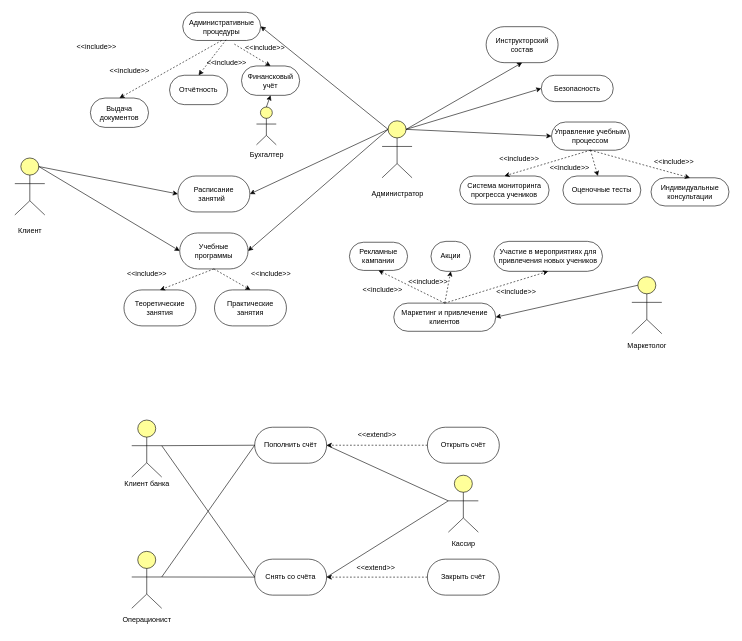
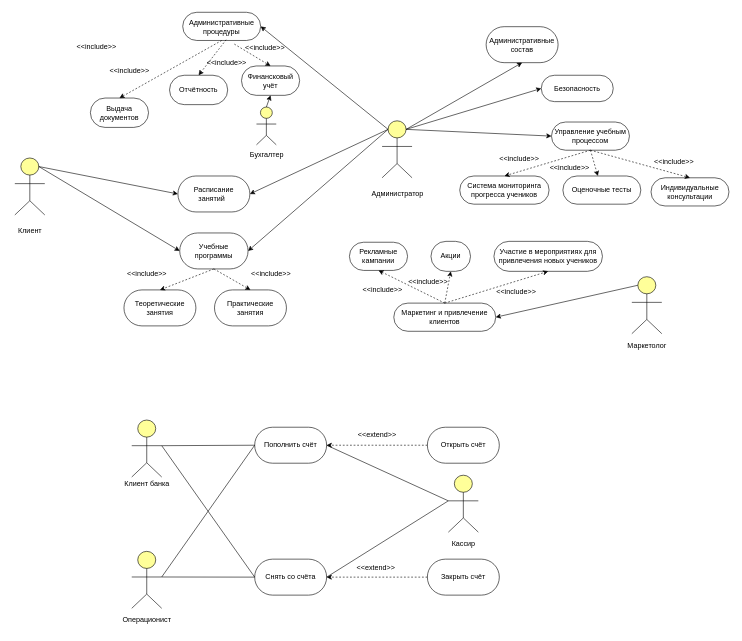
  <mxCell id="0" />
  <mxCell id="1" parent="0" />
  <mxCell id="2" value="" style="html=1;whiteSpace=wrap;fillColor=#ffff99;shape=mxgraph.archimate3.actor;fontSize=14;" vertex="1" parent="1"><mxGeometry x="24" y="263" width="50" height="95" as="geometry" /></mxCell>
  <mxCell id="3" value="" style="html=1;whiteSpace=wrap;fillColor=#ffff99;shape=mxgraph.archimate3.actor;fontSize=14;" vertex="1" parent="1"><mxGeometry x="636.5" y="201" width="50" height="95" as="geometry" /></mxCell>
  <mxCell id="4" value="Клиент" style="text;html=1;align=center;verticalAlign=middle;resizable=0;points=[];autosize=1;strokeColor=none;fillColor=none;" vertex="1" parent="1"><mxGeometry x="20" y="371" width="58" height="26" as="geometry" /></mxCell>
  <mxCell id="5" value="Администратор" style="text;html=1;align=center;verticalAlign=middle;resizable=0;points=[];autosize=1;strokeColor=none;fillColor=none;" vertex="1" parent="1"><mxGeometry x="609" y="310" width="105" height="26" as="geometry" /></mxCell>
  <mxCell id="6" value="Административные процедуры" style="rounded=1;whiteSpace=wrap;html=1;arcSize=50;" vertex="1" parent="1"><mxGeometry x="304" y="20" width="130" height="47" as="geometry" /></mxCell>
  <mxCell id="7" value="" style="endArrow=classic;html=1;rounded=0;exitX=0.2;exitY=0.15;exitDx=0;exitDy=0;exitPerimeter=0;entryX=1;entryY=0.5;entryDx=0;entryDy=0;" edge="1" parent="1" source="3" target="6"><mxGeometry width="50" height="50" relative="1" as="geometry"><mxPoint x="347" y="279" as="sourcePoint" /><mxPoint x="397" y="229" as="targetPoint" /></mxGeometry></mxCell>
  <mxCell id="8" value="Выдача документов" style="rounded=1;whiteSpace=wrap;html=1;arcSize=50;" vertex="1" parent="1"><mxGeometry x="150" y="163" width="97" height="49" as="geometry" /></mxCell>
  <mxCell id="9" value="" style="endArrow=classic;html=1;rounded=0;exitX=0.5;exitY=1;exitDx=0;exitDy=0;entryX=0.5;entryY=0;entryDx=0;entryDy=0;dashed=1;" edge="1" parent="1" source="6" target="8"><mxGeometry width="50" height="50" relative="1" as="geometry"><mxPoint x="347" y="77" as="sourcePoint" /><mxPoint x="174" y="121" as="targetPoint" /></mxGeometry></mxCell>
  <mxCell id="10" value="" style="html=1;whiteSpace=wrap;fillColor=#ffff99;shape=mxgraph.archimate3.actor;fontSize=14;" vertex="1" parent="1"><mxGeometry x="427" y="178" width="33" height="63" as="geometry" /></mxCell>
  <mxCell id="11" value="Финансковый учёт" style="rounded=1;whiteSpace=wrap;html=1;arcSize=50;" vertex="1" parent="1"><mxGeometry x="402" y="109.5" width="97" height="49" as="geometry" /></mxCell>
  <mxCell id="12" value="" style="endArrow=classic;html=1;rounded=0;exitX=0.662;exitY=1.128;exitDx=0;exitDy=0;entryX=0.5;entryY=0;entryDx=0;entryDy=0;dashed=1;exitPerimeter=0;" edge="1" parent="1" source="6" target="11"><mxGeometry width="50" height="50" relative="1" as="geometry"><mxPoint x="379" y="77" as="sourcePoint" /><mxPoint x="302" y="118" as="targetPoint" /></mxGeometry></mxCell>
  <mxCell id="13" value="" style="endArrow=classic;html=1;rounded=0;exitX=0.5;exitY=0;exitDx=0;exitDy=0;exitPerimeter=0;entryX=0.5;entryY=1;entryDx=0;entryDy=0;" edge="1" parent="1" source="10" target="11"><mxGeometry width="50" height="50" relative="1" as="geometry"><mxPoint x="347" y="279" as="sourcePoint" /><mxPoint x="397" y="229" as="targetPoint" /></mxGeometry></mxCell>
  <mxCell id="14" value="Бухгалтер" style="text;html=1;align=center;verticalAlign=middle;resizable=0;points=[];autosize=1;strokeColor=none;fillColor=none;" vertex="1" parent="1"><mxGeometry x="406.5" y="245" width="74" height="26" as="geometry" /></mxCell>
  <mxCell id="15" value="Отчётность" style="rounded=1;whiteSpace=wrap;html=1;arcSize=50;" vertex="1" parent="1"><mxGeometry x="282" y="125" width="97" height="49" as="geometry" /></mxCell>
  <mxCell id="16" value="" style="endArrow=classic;html=1;rounded=0;exitX=0.557;exitY=0.974;exitDx=0;exitDy=0;entryX=0.5;entryY=0;entryDx=0;entryDy=0;dashed=1;exitPerimeter=0;" edge="1" parent="1" source="6" target="15"><mxGeometry width="50" height="50" relative="1" as="geometry"><mxPoint x="379" y="77" as="sourcePoint" /><mxPoint x="217" y="120" as="targetPoint" /></mxGeometry></mxCell>
  <mxCell id="17" value="" style="html=1;whiteSpace=wrap;fillColor=#ffff99;shape=mxgraph.archimate3.actor;fontSize=14;" vertex="1" parent="1"><mxGeometry x="1053" y="461" width="50" height="95" as="geometry" /></mxCell>
  <mxCell id="18" value="Маркетолог" style="text;html=1;align=center;verticalAlign=middle;resizable=0;points=[];autosize=1;strokeColor=none;fillColor=none;" vertex="1" parent="1"><mxGeometry x="1036.5" y="563" width="83" height="26" as="geometry" /></mxCell>
  <mxCell id="19" value="Маркетинг и привлечение клиентов" style="rounded=1;whiteSpace=wrap;html=1;arcSize=50;" vertex="1" parent="1"><mxGeometry x="656" y="505" width="170" height="47" as="geometry" /></mxCell>
  <mxCell id="20" value="" style="endArrow=classic;html=1;rounded=0;exitX=0.2;exitY=0.15;exitDx=0;exitDy=0;exitPerimeter=0;entryX=1;entryY=0.5;entryDx=0;entryDy=0;" edge="1" parent="1" source="17" target="19"><mxGeometry width="50" height="50" relative="1" as="geometry"><mxPoint x="736" y="420" as="sourcePoint" /><mxPoint x="786" y="370" as="targetPoint" /></mxGeometry></mxCell>
  <mxCell id="21" value="Рекламные кампании" style="rounded=1;whiteSpace=wrap;html=1;arcSize=50;" vertex="1" parent="1"><mxGeometry x="582" y="403.5" width="97" height="47" as="geometry" /></mxCell>
  <mxCell id="22" value="" style="endArrow=classic;html=1;rounded=0;exitX=0.5;exitY=0;exitDx=0;exitDy=0;entryX=0.5;entryY=1;entryDx=0;entryDy=0;dashed=1;" edge="1" parent="1" source="19" target="21"><mxGeometry width="50" height="50" relative="1" as="geometry"><mxPoint x="736" y="441" as="sourcePoint" /><mxPoint x="786" y="391" as="targetPoint" /></mxGeometry></mxCell>
  <mxCell id="23" value="Акции" style="rounded=1;whiteSpace=wrap;html=1;arcSize=50;" vertex="1" parent="1"><mxGeometry x="718" y="402" width="66" height="50" as="geometry" /></mxCell>
  <mxCell id="24" value="" style="endArrow=classic;html=1;rounded=0;exitX=0.5;exitY=0;exitDx=0;exitDy=0;entryX=0.5;entryY=1;entryDx=0;entryDy=0;dashed=1;" edge="1" parent="1" source="19" target="23"><mxGeometry width="50" height="50" relative="1" as="geometry"><mxPoint x="736" y="441" as="sourcePoint" /><mxPoint x="786" y="391" as="targetPoint" /></mxGeometry></mxCell>
  <mxCell id="25" value="Участие в мероприятиях для привлечения новых учеников" style="rounded=1;whiteSpace=wrap;html=1;arcSize=50;" vertex="1" parent="1"><mxGeometry x="823" y="402" width="181" height="50" as="geometry" /></mxCell>
  <mxCell id="26" value="" style="endArrow=classic;html=1;rounded=0;exitX=0.5;exitY=0;exitDx=0;exitDy=0;entryX=0.5;entryY=1;entryDx=0;entryDy=0;dashed=1;" edge="1" parent="1" source="19" target="25"><mxGeometry width="50" height="50" relative="1" as="geometry"><mxPoint x="736" y="441" as="sourcePoint" /><mxPoint x="786" y="391" as="targetPoint" /></mxGeometry></mxCell>
  <mxCell id="27" value="Управление учебным процессом" style="rounded=1;whiteSpace=wrap;html=1;arcSize=50;" vertex="1" parent="1"><mxGeometry x="919" y="203" width="130" height="47" as="geometry" /></mxCell>
  <mxCell id="28" value="" style="endArrow=classic;html=1;rounded=0;exitX=0.8;exitY=0.15;exitDx=0;exitDy=0;exitPerimeter=0;entryX=0;entryY=0.5;entryDx=0;entryDy=0;" edge="1" parent="1" source="3" target="27"><mxGeometry width="50" height="50" relative="1" as="geometry"><mxPoint x="726" y="315" as="sourcePoint" /><mxPoint x="776" y="265" as="targetPoint" /></mxGeometry></mxCell>
  <mxCell id="29" value="Система мониторинга прогресса учеников" style="rounded=1;whiteSpace=wrap;html=1;arcSize=50;" vertex="1" parent="1"><mxGeometry x="766" y="293" width="149" height="47" as="geometry" /></mxCell>
  <mxCell id="30" value="" style="endArrow=classic;html=1;rounded=0;exitX=0.5;exitY=1;exitDx=0;exitDy=0;entryX=0.5;entryY=0;entryDx=0;entryDy=0;dashed=1;" edge="1" parent="1" source="27" target="29"><mxGeometry width="50" height="50" relative="1" as="geometry"><mxPoint x="726" y="315" as="sourcePoint" /><mxPoint x="776" y="265" as="targetPoint" /></mxGeometry></mxCell>
  <mxCell id="31" value="Оценочные тесты" style="rounded=1;whiteSpace=wrap;html=1;arcSize=50;" vertex="1" parent="1"><mxGeometry x="938" y="293" width="130" height="47" as="geometry" /></mxCell>
  <mxCell id="32" value="" style="endArrow=classic;html=1;rounded=0;dashed=1;exitX=0.5;exitY=1;exitDx=0;exitDy=0;" edge="1" parent="1" source="27" target="31"><mxGeometry width="50" height="50" relative="1" as="geometry"><mxPoint x="726" y="315" as="sourcePoint" /><mxPoint x="776" y="265" as="targetPoint" /></mxGeometry></mxCell>
  <mxCell id="33" value="Индивидуальные консультации" style="rounded=1;whiteSpace=wrap;html=1;arcSize=50;" vertex="1" parent="1"><mxGeometry x="1085" y="296" width="130" height="47" as="geometry" /></mxCell>
  <mxCell id="34" value="" style="endArrow=classic;html=1;rounded=0;entryX=0.5;entryY=0;entryDx=0;entryDy=0;exitX=0.5;exitY=1;exitDx=0;exitDy=0;dashed=1;" edge="1" parent="1" source="27" target="33"><mxGeometry width="50" height="50" relative="1" as="geometry"><mxPoint x="1085" y="244" as="sourcePoint" /><mxPoint x="776" y="279" as="targetPoint" /></mxGeometry></mxCell>
  <mxCell id="35" value="Безопасность" style="rounded=1;whiteSpace=wrap;html=1;arcSize=50;" vertex="1" parent="1"><mxGeometry x="902" y="125" width="120" height="44" as="geometry" /></mxCell>
  <mxCell id="36" value="" style="endArrow=classic;html=1;rounded=0;entryX=0;entryY=0.5;entryDx=0;entryDy=0;exitX=0.8;exitY=0.15;exitDx=0;exitDy=0;exitPerimeter=0;" edge="1" parent="1" source="3" target="35"><mxGeometry width="50" height="50" relative="1" as="geometry"><mxPoint x="686" y="317" as="sourcePoint" /><mxPoint x="736" y="267" as="targetPoint" /></mxGeometry></mxCell>
  <mxCell id="37" value="Расписание занятий&amp;nbsp;&amp;nbsp;" style="rounded=1;whiteSpace=wrap;html=1;arcSize=50;" vertex="1" parent="1"><mxGeometry x="296" y="293" width="120" height="60" as="geometry" /></mxCell>
  <mxCell id="38" value="" style="endArrow=classic;html=1;rounded=0;exitX=0.2;exitY=0.15;exitDx=0;exitDy=0;exitPerimeter=0;entryX=1;entryY=0.5;entryDx=0;entryDy=0;" edge="1" parent="1" source="3" target="37"><mxGeometry width="50" height="50" relative="1" as="geometry"><mxPoint x="284" y="275" as="sourcePoint" /><mxPoint x="334" y="225" as="targetPoint" /></mxGeometry></mxCell>
  <mxCell id="39" value="" style="endArrow=classic;html=1;rounded=0;exitX=0.8;exitY=0.15;exitDx=0;exitDy=0;exitPerimeter=0;entryX=0;entryY=0.5;entryDx=0;entryDy=0;" edge="1" parent="1" source="2" target="37"><mxGeometry width="50" height="50" relative="1" as="geometry"><mxPoint x="284" y="275" as="sourcePoint" /><mxPoint x="334" y="225" as="targetPoint" /></mxGeometry></mxCell>
- <mxCell id="40" value="Инструкторский состав" style="rounded=1;whiteSpace=wrap;html=1;arcSize=50;" vertex="1" parent="1"><mxGeometry x="810" y="44" width="120" height="60" as="geometry" /></mxCell>
+ <mxCell id="40" value="Административные состав" style="rounded=1;whiteSpace=wrap;html=1;arcSize=50;" vertex="1" parent="1"><mxGeometry x="810" y="44" width="120" height="60" as="geometry" /></mxCell>
  <mxCell id="41" value="" style="endArrow=classic;html=1;rounded=0;exitX=0.8;exitY=0.15;exitDx=0;exitDy=0;exitPerimeter=0;entryX=0.5;entryY=1;entryDx=0;entryDy=0;" edge="1" parent="1" source="3" target="40"><mxGeometry width="50" height="50" relative="1" as="geometry"><mxPoint x="572" y="209" as="sourcePoint" /><mxPoint x="622" y="159" as="targetPoint" /></mxGeometry></mxCell>
  <mxCell id="42" value="Учебные программы" style="rounded=1;whiteSpace=wrap;html=1;arcSize=50;" vertex="1" parent="1"><mxGeometry x="299" y="388" width="114" height="60" as="geometry" /></mxCell>
  <mxCell id="43" value="" style="endArrow=classic;html=1;rounded=0;exitX=0.8;exitY=0.15;exitDx=0;exitDy=0;exitPerimeter=0;entryX=0;entryY=0.5;entryDx=0;entryDy=0;" edge="1" parent="1" source="2" target="42"><mxGeometry width="50" height="50" relative="1" as="geometry"><mxPoint x="342" y="489" as="sourcePoint" /><mxPoint x="392" y="439" as="targetPoint" /></mxGeometry></mxCell>
  <mxCell id="44" value="" style="endArrow=classic;html=1;rounded=0;exitX=0.2;exitY=0.15;exitDx=0;exitDy=0;exitPerimeter=0;entryX=1;entryY=0.5;entryDx=0;entryDy=0;" edge="1" parent="1" source="3" target="42"><mxGeometry width="50" height="50" relative="1" as="geometry"><mxPoint x="342" y="489" as="sourcePoint" /><mxPoint x="392" y="439" as="targetPoint" /></mxGeometry></mxCell>
  <mxCell id="45" value="Теоретические занятия" style="rounded=1;whiteSpace=wrap;html=1;arcSize=50;" vertex="1" parent="1"><mxGeometry x="206" y="483" width="120" height="60" as="geometry" /></mxCell>
  <mxCell id="46" value="" style="endArrow=classic;html=1;rounded=0;exitX=0.5;exitY=1;exitDx=0;exitDy=0;entryX=0.5;entryY=0;entryDx=0;entryDy=0;dashed=1;" edge="1" parent="1" source="42" target="45"><mxGeometry width="50" height="50" relative="1" as="geometry"><mxPoint x="342" y="489" as="sourcePoint" /><mxPoint x="392" y="439" as="targetPoint" /></mxGeometry></mxCell>
  <mxCell id="47" value="Практические занятия" style="rounded=1;whiteSpace=wrap;html=1;arcSize=50;" vertex="1" parent="1"><mxGeometry x="357" y="483" width="120" height="60" as="geometry" /></mxCell>
  <mxCell id="48" value="" style="endArrow=classic;html=1;rounded=0;exitX=0.5;exitY=1;exitDx=0;exitDy=0;entryX=0.5;entryY=0;entryDx=0;entryDy=0;dashed=1;" edge="1" parent="1" source="42" target="47"><mxGeometry width="50" height="50" relative="1" as="geometry"><mxPoint x="342" y="489" as="sourcePoint" /><mxPoint x="392" y="439" as="targetPoint" /></mxGeometry></mxCell>
  <mxCell id="49" value="&amp;lt;&amp;lt;include&amp;gt;&amp;gt;" style="text;html=1;align=center;verticalAlign=middle;resizable=0;points=[];autosize=1;strokeColor=none;fillColor=none;" vertex="1" parent="1"><mxGeometry x="118" y="64" width="84" height="26" as="geometry" /></mxCell>
  <mxCell id="50" value="&amp;lt;&amp;lt;include&amp;gt;&amp;gt;" style="text;html=1;align=center;verticalAlign=middle;resizable=0;points=[];autosize=1;strokeColor=none;fillColor=none;" vertex="1" parent="1"><mxGeometry x="173" y="104" width="84" height="26" as="geometry" /></mxCell>
  <mxCell id="51" value="&amp;lt;&amp;lt;include&amp;gt;&amp;gt;" style="text;html=1;align=center;verticalAlign=middle;resizable=0;points=[];autosize=1;strokeColor=none;fillColor=none;" vertex="1" parent="1"><mxGeometry x="335" y="92" width="84" height="26" as="geometry" /></mxCell>
  <mxCell id="52" value="&amp;lt;&amp;lt;include&amp;gt;&amp;gt;" style="text;html=1;align=center;verticalAlign=middle;resizable=0;points=[];autosize=1;strokeColor=none;fillColor=none;" vertex="1" parent="1"><mxGeometry x="399" y="67" width="84" height="26" as="geometry" /></mxCell>
  <mxCell id="53" value="&amp;lt;&amp;lt;include&amp;gt;&amp;gt;" style="text;html=1;align=center;verticalAlign=middle;resizable=0;points=[];autosize=1;strokeColor=none;fillColor=none;" vertex="1" parent="1"><mxGeometry x="202" y="444" width="84" height="26" as="geometry" /></mxCell>
  <mxCell id="54" value="&amp;lt;&amp;lt;include&amp;gt;&amp;gt;" style="text;html=1;align=center;verticalAlign=middle;resizable=0;points=[];autosize=1;strokeColor=none;fillColor=none;" vertex="1" parent="1"><mxGeometry x="408.5" y="444" width="84" height="26" as="geometry" /></mxCell>
  <mxCell id="55" value="&amp;lt;&amp;lt;include&amp;gt;&amp;gt;" style="text;html=1;align=center;verticalAlign=middle;resizable=0;points=[];autosize=1;strokeColor=none;fillColor=none;" vertex="1" parent="1"><mxGeometry x="595" y="470" width="84" height="26" as="geometry" /></mxCell>
  <mxCell id="56" value="&amp;lt;&amp;lt;include&amp;gt;&amp;gt;" style="text;html=1;align=center;verticalAlign=middle;resizable=0;points=[];autosize=1;strokeColor=none;fillColor=none;" vertex="1" parent="1"><mxGeometry x="671" y="457" width="84" height="26" as="geometry" /></mxCell>
  <mxCell id="57" value="&amp;lt;&amp;lt;include&amp;gt;&amp;gt;" style="text;html=1;align=center;verticalAlign=middle;resizable=0;points=[];autosize=1;strokeColor=none;fillColor=none;" vertex="1" parent="1"><mxGeometry x="818" y="473" width="84" height="26" as="geometry" /></mxCell>
  <mxCell id="58" value="&amp;lt;&amp;lt;include&amp;gt;&amp;gt;" style="text;html=1;align=center;verticalAlign=middle;resizable=0;points=[];autosize=1;strokeColor=none;fillColor=none;" vertex="1" parent="1"><mxGeometry x="823" y="252" width="84" height="26" as="geometry" /></mxCell>
  <mxCell id="59" value="&amp;lt;&amp;lt;include&amp;gt;&amp;gt;" style="text;html=1;align=center;verticalAlign=middle;resizable=0;points=[];autosize=1;strokeColor=none;fillColor=none;" vertex="1" parent="1"><mxGeometry x="907" y="267" width="84" height="26" as="geometry" /></mxCell>
  <mxCell id="60" value="&amp;lt;&amp;lt;include&amp;gt;&amp;gt;" style="text;html=1;align=center;verticalAlign=middle;resizable=0;points=[];autosize=1;strokeColor=none;fillColor=none;" vertex="1" parent="1"><mxGeometry x="1081" y="256" width="84" height="26" as="geometry" /></mxCell>
  <mxCell id="61" value="" style="html=1;whiteSpace=wrap;fillColor=#ffff99;shape=mxgraph.archimate3.actor;fontSize=14;" vertex="1" parent="1"><mxGeometry x="219" y="919" width="50" height="95" as="geometry" /></mxCell>
  <mxCell id="62" value="Операционист" style="text;html=1;align=center;verticalAlign=middle;resizable=0;points=[];autosize=1;strokeColor=none;fillColor=none;" vertex="1" parent="1"><mxGeometry x="194" y="1021" width="99" height="26" as="geometry" /></mxCell>
  <mxCell id="63" value="" style="html=1;whiteSpace=wrap;fillColor=#ffff99;shape=mxgraph.archimate3.actor;fontSize=14;" vertex="1" parent="1"><mxGeometry x="219" y="700" width="50" height="95" as="geometry" /></mxCell>
  <mxCell id="64" value="Клиент банка" style="text;html=1;align=center;verticalAlign=middle;resizable=0;points=[];autosize=1;strokeColor=none;fillColor=none;" vertex="1" parent="1"><mxGeometry x="197" y="793" width="93" height="26" as="geometry" /></mxCell>
  <mxCell id="65" value="Пополнить счёт" style="rounded=1;whiteSpace=wrap;html=1;arcSize=50;" vertex="1" parent="1"><mxGeometry x="424" y="712" width="120" height="60" as="geometry" /></mxCell>
  <mxCell id="66" value="Снять со счёта" style="rounded=1;whiteSpace=wrap;html=1;arcSize=50;" vertex="1" parent="1"><mxGeometry x="424" y="932" width="120" height="60" as="geometry" /></mxCell>
  <mxCell id="67" value="Открыть счёт" style="rounded=1;whiteSpace=wrap;html=1;arcSize=50;" vertex="1" parent="1"><mxGeometry x="712" y="712" width="120" height="60" as="geometry" /></mxCell>
  <mxCell id="68" value="Закрыть счёт" style="rounded=1;whiteSpace=wrap;html=1;arcSize=50;" vertex="1" parent="1"><mxGeometry x="712" y="932" width="120" height="60" as="geometry" /></mxCell>
  <mxCell id="69" value="" style="html=1;whiteSpace=wrap;fillColor=#ffff99;shape=mxgraph.archimate3.actor;fontSize=14;" vertex="1" parent="1"><mxGeometry x="747" y="792" width="50" height="95" as="geometry" /></mxCell>
  <mxCell id="70" value="Кассир" style="text;html=1;align=center;verticalAlign=middle;resizable=0;points=[];autosize=1;strokeColor=none;fillColor=none;" vertex="1" parent="1"><mxGeometry x="743.5" y="893" width="57" height="26" as="geometry" /></mxCell>
  <mxCell id="71" value="" style="endArrow=classic;html=1;rounded=0;exitX=0;exitY=0.5;exitDx=0;exitDy=0;entryX=1;entryY=0.5;entryDx=0;entryDy=0;dashed=1;" edge="1" parent="1" source="68" target="66"><mxGeometry width="50" height="50" relative="1" as="geometry"><mxPoint x="624" y="941" as="sourcePoint" /><mxPoint x="674" y="891" as="targetPoint" /></mxGeometry></mxCell>
  <mxCell id="72" value="" style="endArrow=classic;html=1;rounded=0;entryX=1;entryY=0.5;entryDx=0;entryDy=0;exitX=0;exitY=0.5;exitDx=0;exitDy=0;dashed=1;" edge="1" parent="1" source="67" target="65"><mxGeometry width="50" height="50" relative="1" as="geometry"><mxPoint x="623" y="876" as="sourcePoint" /><mxPoint x="673" y="826" as="targetPoint" /></mxGeometry></mxCell>
  <mxCell id="73" value="" style="endArrow=none;html=1;rounded=0;entryX=1;entryY=0.5;entryDx=0;entryDy=0;exitX=0;exitY=0.45;exitDx=0;exitDy=0;exitPerimeter=0;" edge="1" parent="1" source="69" target="65"><mxGeometry width="50" height="50" relative="1" as="geometry"><mxPoint x="623" y="876" as="sourcePoint" /><mxPoint x="673" y="826" as="targetPoint" /></mxGeometry></mxCell>
  <mxCell id="74" value="" style="endArrow=none;html=1;rounded=0;exitX=1;exitY=0.5;exitDx=0;exitDy=0;entryX=0;entryY=0.45;entryDx=0;entryDy=0;entryPerimeter=0;" edge="1" parent="1" source="66" target="69"><mxGeometry width="50" height="50" relative="1" as="geometry"><mxPoint x="623" y="876" as="sourcePoint" /><mxPoint x="673" y="826" as="targetPoint" /></mxGeometry></mxCell>
  <mxCell id="75" value="" style="endArrow=none;html=1;rounded=0;exitX=0;exitY=0.5;exitDx=0;exitDy=0;entryX=1;entryY=0.45;entryDx=0;entryDy=0;entryPerimeter=0;" edge="1" parent="1" source="65" target="61"><mxGeometry width="50" height="50" relative="1" as="geometry"><mxPoint x="623" y="876" as="sourcePoint" /><mxPoint x="673" y="826" as="targetPoint" /></mxGeometry></mxCell>
  <mxCell id="76" value="" style="endArrow=none;html=1;rounded=0;exitX=1;exitY=0.45;exitDx=0;exitDy=0;exitPerimeter=0;entryX=0;entryY=0.5;entryDx=0;entryDy=0;" edge="1" parent="1" source="61" target="66"><mxGeometry width="50" height="50" relative="1" as="geometry"><mxPoint x="623" y="876" as="sourcePoint" /><mxPoint x="673" y="826" as="targetPoint" /></mxGeometry></mxCell>
  <mxCell id="77" value="" style="endArrow=none;html=1;rounded=0;exitX=0;exitY=0.5;exitDx=0;exitDy=0;entryX=1;entryY=0.45;entryDx=0;entryDy=0;entryPerimeter=0;" edge="1" parent="1" source="66" target="63"><mxGeometry width="50" height="50" relative="1" as="geometry"><mxPoint x="623" y="876" as="sourcePoint" /><mxPoint x="673" y="826" as="targetPoint" /></mxGeometry></mxCell>
  <mxCell id="78" value="" style="endArrow=none;html=1;rounded=0;exitX=1;exitY=0.45;exitDx=0;exitDy=0;exitPerimeter=0;entryX=0;entryY=0.5;entryDx=0;entryDy=0;" edge="1" parent="1" source="63" target="65"><mxGeometry width="50" height="50" relative="1" as="geometry"><mxPoint x="623" y="876" as="sourcePoint" /><mxPoint x="673" y="826" as="targetPoint" /></mxGeometry></mxCell>
  <mxCell id="79" value="&amp;lt;&amp;lt;extend&amp;gt;&amp;gt;" style="text;html=1;align=center;verticalAlign=middle;resizable=0;points=[];autosize=1;strokeColor=none;fillColor=none;" vertex="1" parent="1"><mxGeometry x="585" y="934" width="82" height="26" as="geometry" /></mxCell>
  <mxCell id="80" value="&amp;lt;&amp;lt;extend&amp;gt;&amp;gt;" style="text;html=1;align=center;verticalAlign=middle;resizable=0;points=[];autosize=1;strokeColor=none;fillColor=none;" vertex="1" parent="1"><mxGeometry x="587" y="712" width="82" height="26" as="geometry" /></mxCell>
